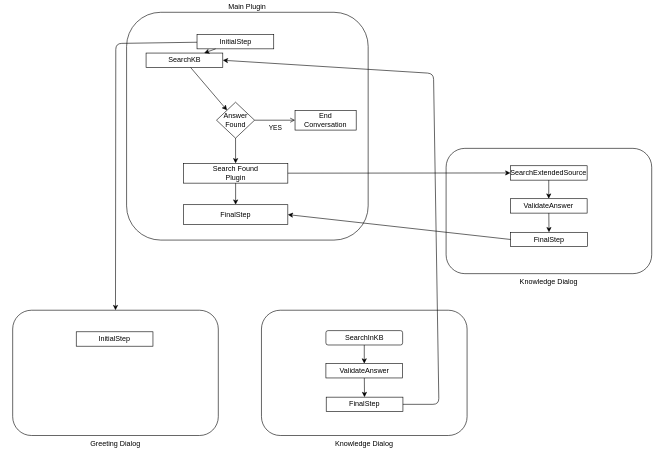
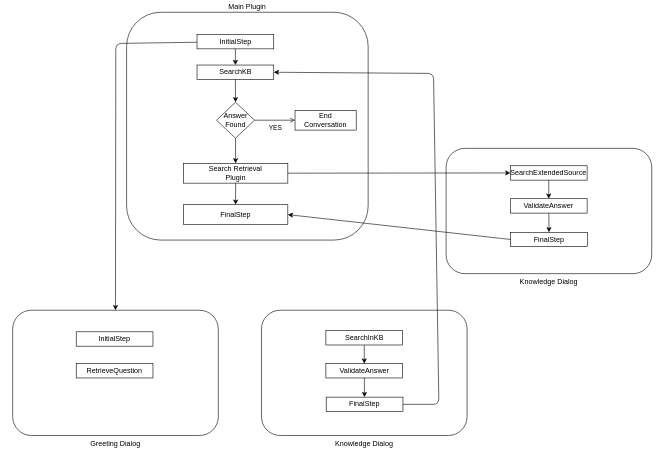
  <mxCell id="0" />
  <mxCell id="1" parent="0" />
  <mxCell id="2" value="Main Plugin" style="rounded=1;whiteSpace=wrap;html=1;fillColor=none;strokeColor=#000000;labelPosition=center;verticalLabelPosition=top;align=center;verticalAlign=bottom;fontColor=#000000;" vertex="1" parent="1"><mxGeometry x="210" y="20" width="403" height="380" as="geometry" /></mxCell>
  <mxCell id="3" value="InitialStep" style="rounded=0;whiteSpace=wrap;html=1;strokeColor=#000000;fontColor=#000000;fillColor=none;" vertex="1" parent="1"><mxGeometry x="126" y="553" width="128" height="24" as="geometry" /></mxCell>
  <mxCell id="4" value="Greeting Dialog" style="rounded=1;whiteSpace=wrap;html=1;fillColor=none;strokeColor=#000000;labelPosition=center;verticalLabelPosition=bottom;align=center;verticalAlign=top;fontColor=#000000;" vertex="1" parent="1"><mxGeometry x="20" y="517" width="343" height="209" as="geometry" /></mxCell>
  <mxCell id="5" style="edgeStyle=none;html=1;entryX=0.5;entryY=0;entryDx=0;entryDy=0;fontColor=#000000;strokeColor=#000000;" edge="1" parent="1" source="7" target="4"><mxGeometry relative="1" as="geometry"><Array as="points"><mxPoint x="192" y="72" /></Array></mxGeometry></mxCell>
  <mxCell id="6" style="edgeStyle=none;html=1;strokeColor=#000000;fontColor=#000000;" edge="1" parent="1" source="7" target="10"><mxGeometry relative="1" as="geometry" /></mxCell>
  <mxCell id="7" value="InitialStep" style="rounded=0;whiteSpace=wrap;html=1;strokeColor=#000000;fontColor=#000000;fillColor=none;" vertex="1" parent="1"><mxGeometry x="327.5" y="57" width="128" height="24" as="geometry" /></mxCell>
+ <mxCell id="8" value="RetrieveQuestion" style="rounded=0;whiteSpace=wrap;html=1;strokeColor=#000000;fontColor=#000000;fillColor=none;" vertex="1" parent="1"><mxGeometry x="126" y="606" width="128" height="24" as="geometry" /></mxCell>
  <mxCell id="9" style="edgeStyle=none;html=1;strokeColor=#000000;fontColor=#000000;" edge="1" parent="1" source="10" target="20"><mxGeometry relative="1" as="geometry" /></mxCell>
- <mxCell id="10" value="SearchKB" style="rounded=0;whiteSpace=wrap;html=1;strokeColor=#000000;fontColor=#000000;fillColor=none;" vertex="1" parent="1"><mxGeometry x="242.5" y="88" width="128" height="24" as="geometry" /></mxCell>
+ <mxCell id="10" value="SearchKB" style="rounded=0;whiteSpace=wrap;html=1;strokeColor=#000000;fontColor=#000000;fillColor=none;" vertex="1" parent="1"><mxGeometry x="327.5" y="108" width="128" height="24" as="geometry" /></mxCell>
  <mxCell id="11" value="Knowledge Dialog" style="rounded=1;whiteSpace=wrap;html=1;fillColor=none;strokeColor=#000000;labelPosition=center;verticalLabelPosition=bottom;align=center;verticalAlign=top;fontColor=#000000;" vertex="1" parent="1"><mxGeometry x="435" y="517" width="343" height="209" as="geometry" /></mxCell>
  <mxCell id="12" style="edgeStyle=none;html=1;strokeColor=#000000;fontColor=#000000;" edge="1" parent="1" source="13" target="15"><mxGeometry relative="1" as="geometry" /></mxCell>
- <mxCell id="13" value="SearchInKB" style="whiteSpace=wrap;html=1;strokeColor=#000000;fontColor=#000000;fillColor=none;rounded=1;" vertex="1" parent="1"><mxGeometry x="542.5" y="551" width="128" height="24" as="geometry" /></mxCell>
+ <mxCell id="13" value="SearchInKB" style="rounded=0;whiteSpace=wrap;html=1;strokeColor=#000000;fontColor=#000000;fillColor=none;" vertex="1" parent="1"><mxGeometry x="542.5" y="551" width="128" height="24" as="geometry" /></mxCell>
  <mxCell id="14" style="edgeStyle=none;html=1;strokeColor=#000000;fontColor=#000000;" edge="1" parent="1" source="15" target="17"><mxGeometry relative="1" as="geometry" /></mxCell>
  <mxCell id="15" value="ValidateAnswer" style="rounded=0;whiteSpace=wrap;html=1;strokeColor=#000000;fontColor=#000000;fillColor=none;" vertex="1" parent="1"><mxGeometry x="542.5" y="606" width="128" height="24" as="geometry" /></mxCell>
  <mxCell id="16" style="edgeStyle=none;html=1;entryX=1;entryY=0.5;entryDx=0;entryDy=0;strokeColor=#000000;fontColor=#000000;exitX=1;exitY=0.5;exitDx=0;exitDy=0;" edge="1" parent="1" source="17" target="10"><mxGeometry relative="1" as="geometry"><Array as="points"><mxPoint x="731" y="674" /><mxPoint x="722" y="122" /></Array></mxGeometry></mxCell>
  <mxCell id="17" value="FinalStep" style="rounded=0;whiteSpace=wrap;html=1;strokeColor=#000000;fontColor=#000000;fillColor=none;" vertex="1" parent="1"><mxGeometry x="543" y="662" width="128" height="24" as="geometry" /></mxCell>
  <mxCell id="18" value="YES" style="edgeStyle=none;html=1;strokeColor=#000000;fontColor=#000000;labelBackgroundColor=none;labelPosition=center;verticalLabelPosition=bottom;align=center;verticalAlign=top;endArrow=open;" edge="1" parent="1" source="20" target="21"><mxGeometry relative="1" as="geometry" /></mxCell>
  <mxCell id="19" style="edgeStyle=none;html=1;labelBackgroundColor=none;strokeColor=#000000;fontColor=#000000;" edge="1" parent="1" source="20" target="24"><mxGeometry relative="1" as="geometry" /></mxCell>
  <mxCell id="20" value="Answer&lt;br&gt;Found" style="rhombus;whiteSpace=wrap;html=1;strokeColor=#000000;fontColor=#000000;fillColor=none;" vertex="1" parent="1"><mxGeometry x="360" y="170" width="63.5" height="60" as="geometry" /></mxCell>
  <mxCell id="21" value="End&lt;br&gt;Conversation" style="rounded=0;whiteSpace=wrap;html=1;strokeColor=#000000;fontColor=#000000;fillColor=none;" vertex="1" parent="1"><mxGeometry x="491" y="183.5" width="102" height="33" as="geometry" /></mxCell>
  <mxCell id="22" style="edgeStyle=none;html=1;entryX=0;entryY=0.5;entryDx=0;entryDy=0;labelBackgroundColor=none;strokeColor=#000000;fontColor=#000000;" edge="1" parent="1" source="24" target="27"><mxGeometry relative="1" as="geometry" /></mxCell>
  <mxCell id="23" style="edgeStyle=none;html=1;entryX=0.5;entryY=0;entryDx=0;entryDy=0;labelBackgroundColor=none;strokeColor=#000000;fontColor=#000000;" edge="1" parent="1" source="24" target="32"><mxGeometry relative="1" as="geometry" /></mxCell>
- <mxCell id="24" value="Search Found&lt;br&gt;Plugin" style="rounded=0;whiteSpace=wrap;html=1;strokeColor=#000000;fontColor=#000000;fillColor=none;" vertex="1" parent="1"><mxGeometry x="304.75" y="272" width="174.25" height="33" as="geometry" /></mxCell>
+ <mxCell id="24" value="Search Retrieval&lt;br&gt;Plugin" style="rounded=0;whiteSpace=wrap;html=1;strokeColor=#000000;fontColor=#000000;fillColor=none;" vertex="1" parent="1"><mxGeometry x="304.75" y="272" width="174.25" height="33" as="geometry" /></mxCell>
  <mxCell id="25" value="Knowledge Dialog" style="rounded=1;whiteSpace=wrap;html=1;fillColor=none;strokeColor=#000000;labelPosition=center;verticalLabelPosition=bottom;align=center;verticalAlign=top;fontColor=#000000;" vertex="1" parent="1"><mxGeometry x="743" y="247" width="343" height="209" as="geometry" /></mxCell>
  <mxCell id="26" style="edgeStyle=none;html=1;labelBackgroundColor=none;strokeColor=#000000;fontColor=#000000;" edge="1" parent="1" source="27" target="29"><mxGeometry relative="1" as="geometry" /></mxCell>
  <mxCell id="27" value="SearchExtendedSource" style="rounded=0;whiteSpace=wrap;html=1;strokeColor=#000000;fontColor=#000000;fillColor=none;" vertex="1" parent="1"><mxGeometry x="850.25" y="276" width="128" height="24" as="geometry" /></mxCell>
  <mxCell id="28" style="edgeStyle=none;html=1;labelBackgroundColor=none;strokeColor=#000000;fontColor=#000000;" edge="1" parent="1" source="29" target="31"><mxGeometry relative="1" as="geometry" /></mxCell>
  <mxCell id="29" value="ValidateAnswer" style="rounded=0;whiteSpace=wrap;html=1;strokeColor=#000000;fontColor=#000000;fillColor=none;" vertex="1" parent="1"><mxGeometry x="850.25" y="331" width="128" height="24" as="geometry" /></mxCell>
  <mxCell id="30" style="edgeStyle=none;html=1;entryX=1;entryY=0.5;entryDx=0;entryDy=0;labelBackgroundColor=none;strokeColor=#000000;fontColor=#000000;exitX=0;exitY=0.5;exitDx=0;exitDy=0;" edge="1" parent="1" source="31" target="32"><mxGeometry relative="1" as="geometry" /></mxCell>
  <mxCell id="31" value="FinalStep" style="rounded=0;whiteSpace=wrap;html=1;strokeColor=#000000;fontColor=#000000;fillColor=none;" vertex="1" parent="1"><mxGeometry x="850.75" y="387" width="128" height="24" as="geometry" /></mxCell>
  <mxCell id="32" value="FinalStep" style="rounded=0;whiteSpace=wrap;html=1;strokeColor=#000000;fontColor=#000000;fillColor=none;" vertex="1" parent="1"><mxGeometry x="304.75" y="341" width="174.25" height="33" as="geometry" /></mxCell>
